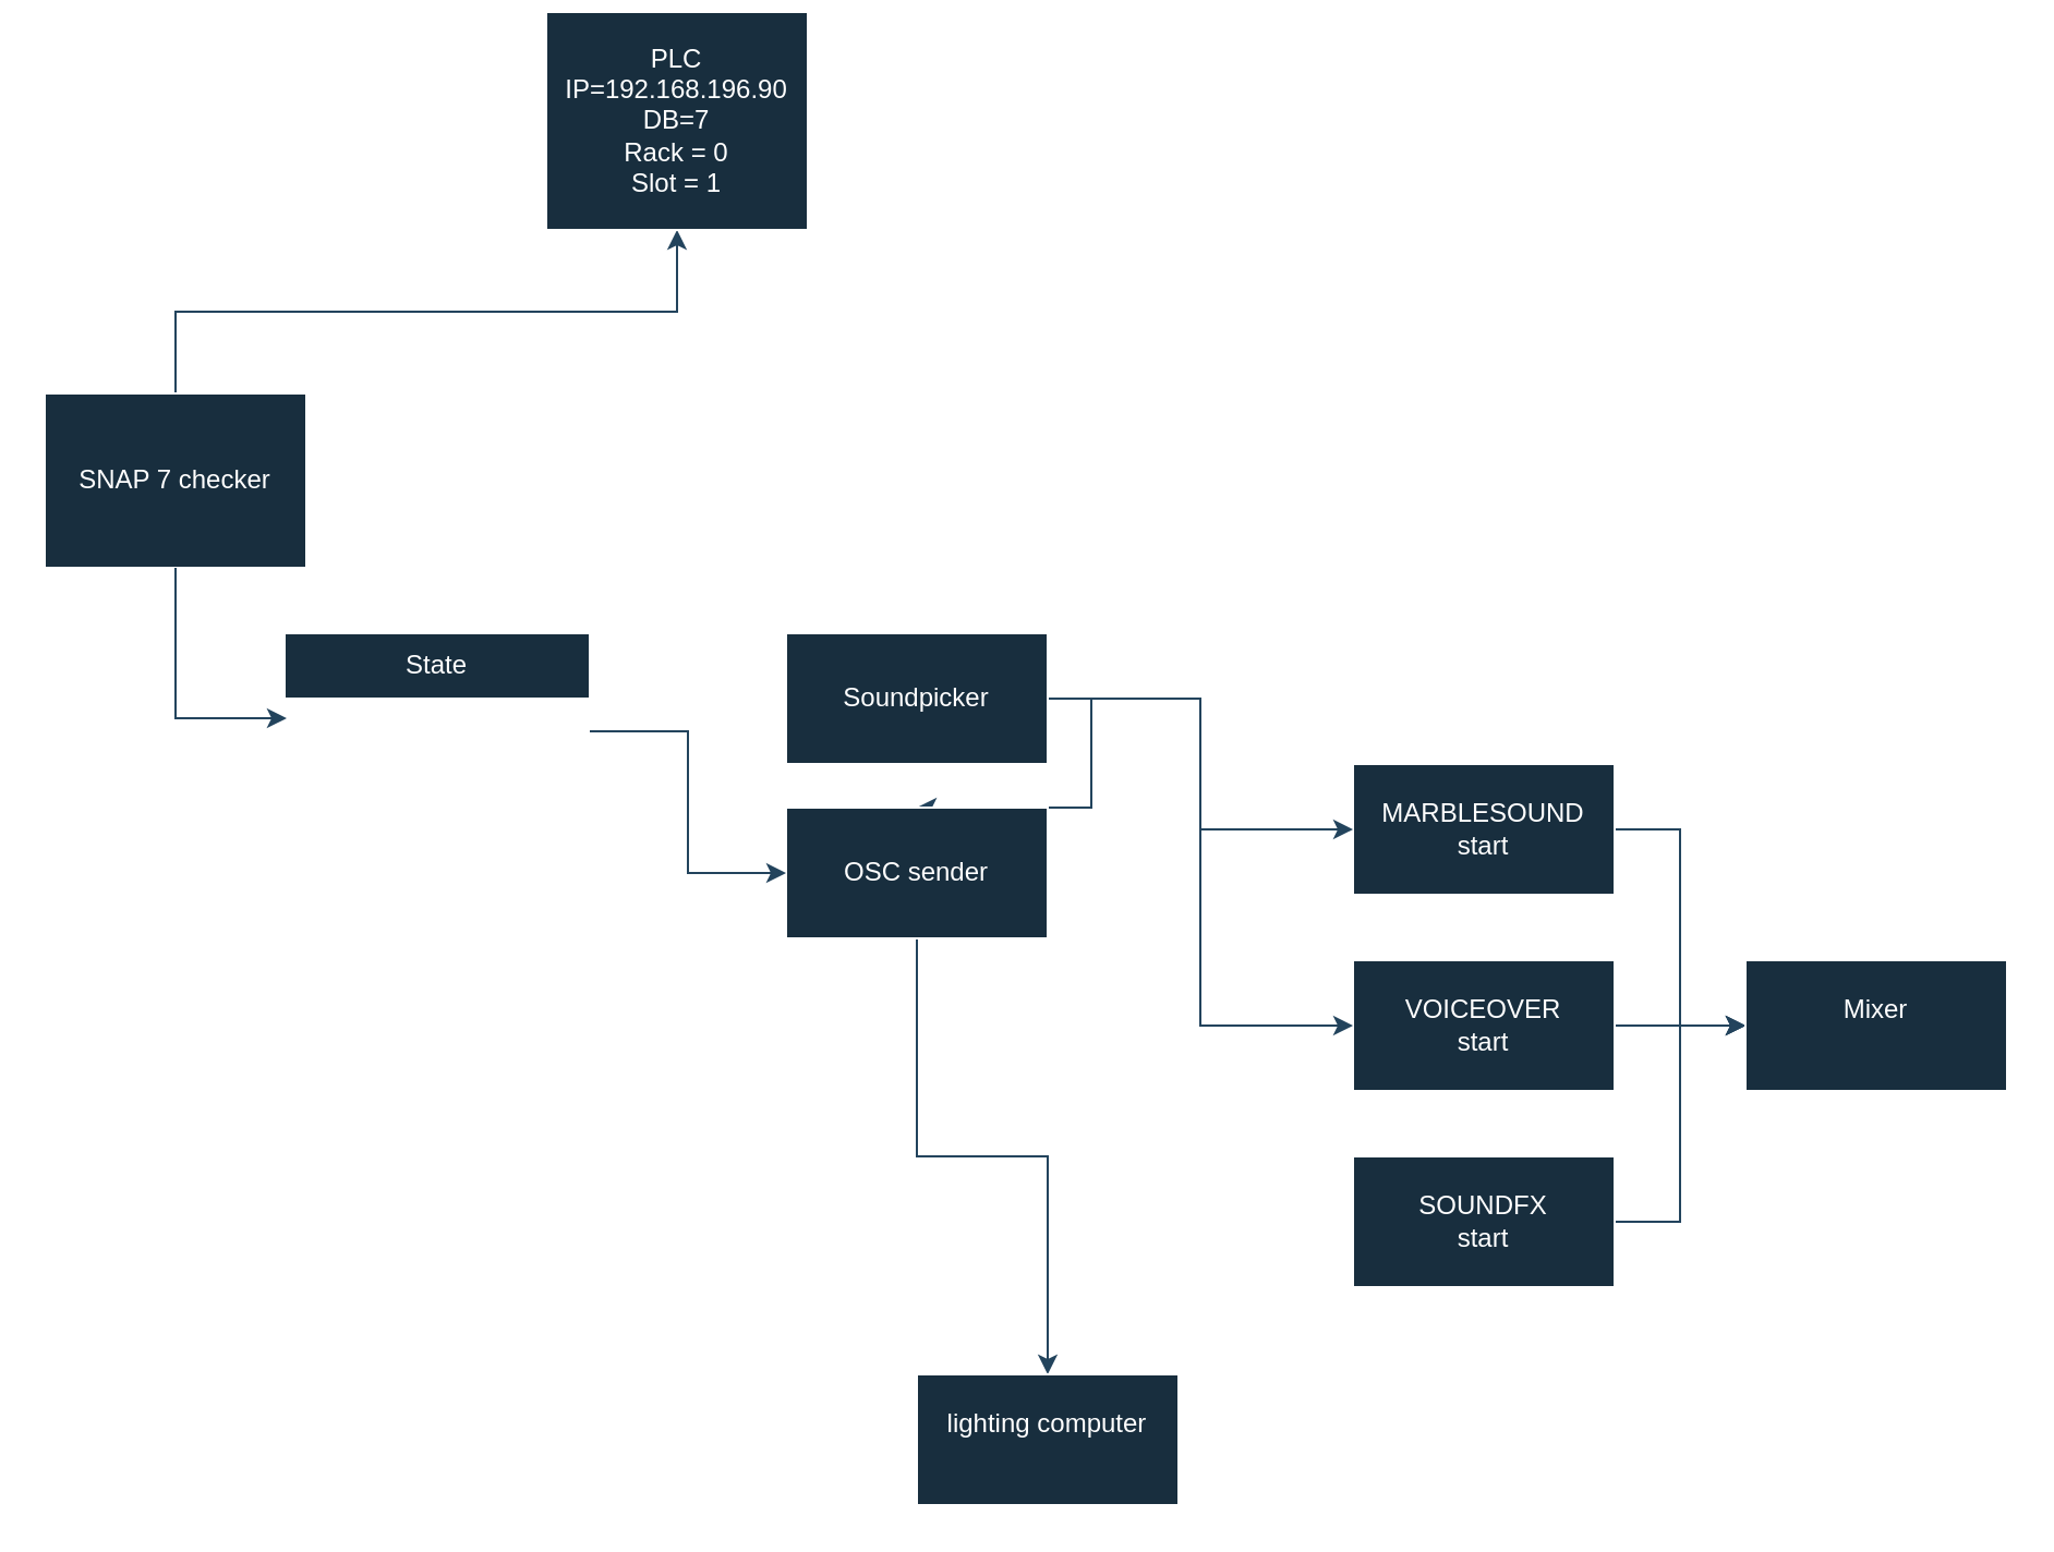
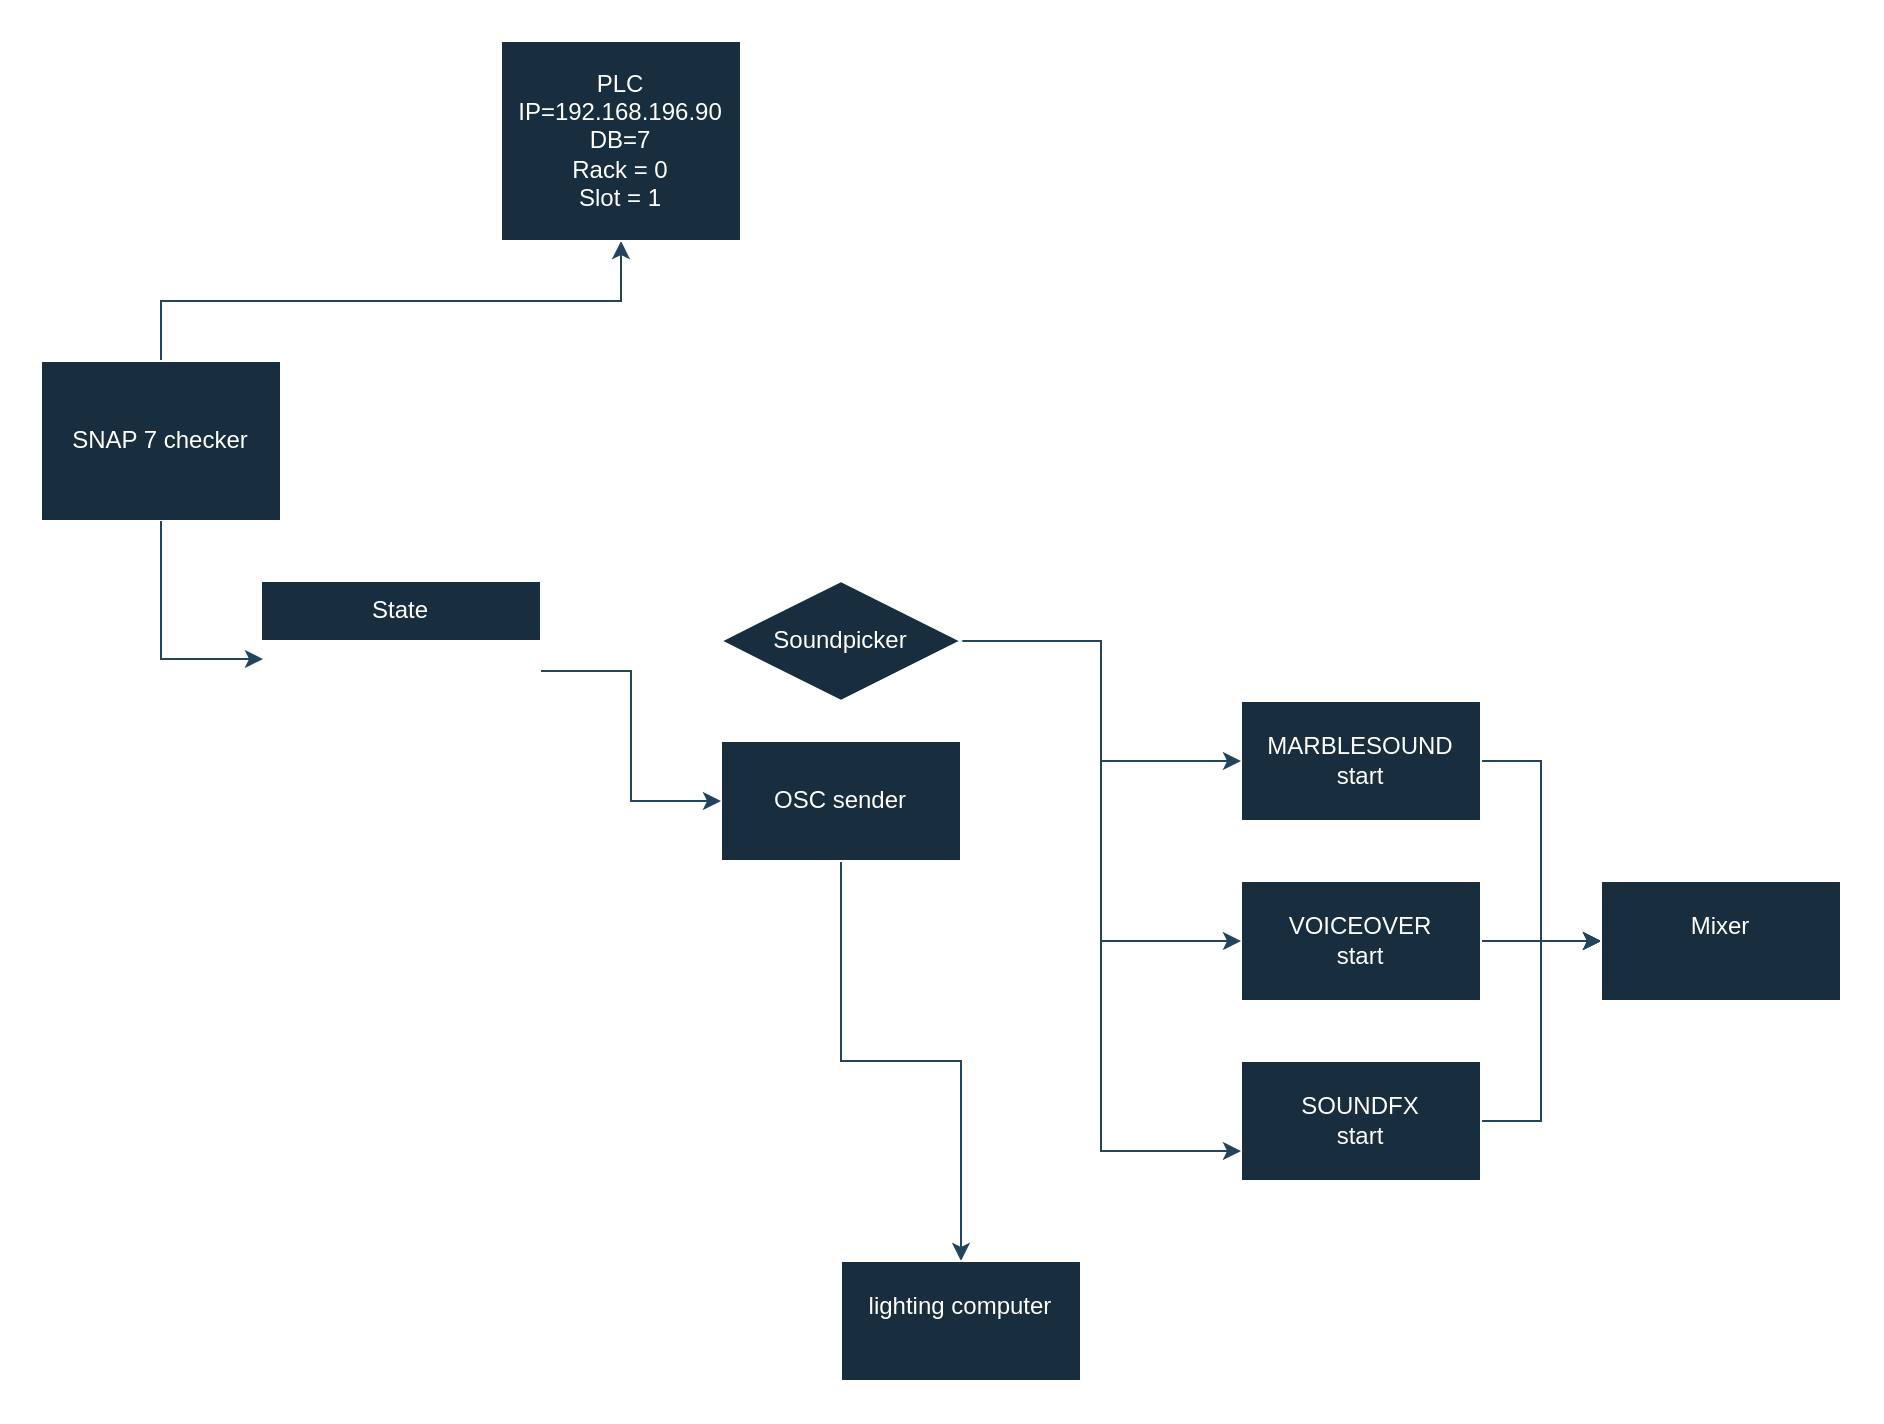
  <mxCell id="0" />
  <mxCell id="1" parent="0" />
  <mxCell id="2" style="edgeStyle=orthogonalEdgeStyle;rounded=0;orthogonalLoop=1;jettySize=auto;html=1;exitX=1;exitY=0.5;exitDx=0;exitDy=0;entryX=0;entryY=0.5;entryDx=0;entryDy=0;labelBackgroundColor=none;strokeColor=#23445D;fontColor=default;" parent="1" source="3" target="22" edge="1"><mxGeometry relative="1" as="geometry" /></mxCell>
  <mxCell id="3" value="SOUNDFX&lt;br&gt;start" style="rounded=0;whiteSpace=wrap;html=1;align=center;labelBackgroundColor=none;fillColor=#182E3E;strokeColor=#FFFFFF;fontColor=#FFFFFF;" parent="1" vertex="1"><mxGeometry x="620" y="530" width="120" height="60" as="geometry" /></mxCell>
  <mxCell id="4" style="edgeStyle=orthogonalEdgeStyle;rounded=0;orthogonalLoop=1;jettySize=auto;html=1;exitX=1;exitY=0.5;exitDx=0;exitDy=0;entryX=0;entryY=0.5;entryDx=0;entryDy=0;labelBackgroundColor=none;strokeColor=#23445D;fontColor=default;" parent="1" source="5" target="22" edge="1"><mxGeometry relative="1" as="geometry" /></mxCell>
  <mxCell id="5" value="&lt;div&gt;MARBLESOUND&lt;br&gt;start&lt;br&gt;&lt;/div&gt;" style="rounded=0;whiteSpace=wrap;html=1;align=center;labelBackgroundColor=none;fillColor=#182E3E;strokeColor=#FFFFFF;fontColor=#FFFFFF;" parent="1" vertex="1"><mxGeometry x="620" y="350" width="120" height="60" as="geometry" /></mxCell>
  <mxCell id="6" style="edgeStyle=orthogonalEdgeStyle;rounded=0;orthogonalLoop=1;jettySize=auto;html=1;exitX=1;exitY=0.5;exitDx=0;exitDy=0;labelBackgroundColor=none;strokeColor=#23445D;fontColor=default;" parent="1" source="7" edge="1"><mxGeometry relative="1" as="geometry"><mxPoint x="800" y="470" as="targetPoint" /></mxGeometry></mxCell>
  <mxCell id="7" value="VOICEOVER &lt;br&gt;start" style="rounded=0;whiteSpace=wrap;html=1;align=center;labelBackgroundColor=none;fillColor=#182E3E;strokeColor=#FFFFFF;fontColor=#FFFFFF;" parent="1" vertex="1"><mxGeometry x="620" y="440" width="120" height="60" as="geometry" /></mxCell>
  <mxCell id="8" style="edgeStyle=orthogonalEdgeStyle;rounded=0;orthogonalLoop=1;jettySize=auto;html=1;exitX=0.5;exitY=0;exitDx=0;exitDy=0;labelBackgroundColor=none;strokeColor=#23445D;fontColor=default;" parent="1" source="9" target="27" edge="1"><mxGeometry relative="1" as="geometry"><mxPoint x="310" y="90" as="targetPoint" /></mxGeometry></mxCell>
  <mxCell id="9" value="&lt;div&gt;SNAP 7 checker&lt;/div&gt;" style="rounded=0;whiteSpace=wrap;html=1;labelBackgroundColor=none;fillColor=#182E3E;strokeColor=#FFFFFF;fontColor=#FFFFFF;" parent="1" vertex="1"><mxGeometry x="20" y="180" width="120" height="80" as="geometry" /></mxCell>
  <mxCell id="10" value="State" style="swimlane;fontStyle=0;childLayout=stackLayout;horizontal=1;startSize=30;horizontalStack=0;resizeParent=1;resizeParentMax=0;resizeLast=0;collapsible=1;marginBottom=0;whiteSpace=wrap;html=1;labelBackgroundColor=none;fillColor=#182E3E;strokeColor=#FFFFFF;fontColor=#FFFFFF;" parent="1" vertex="1"><mxGeometry x="130" y="290" width="140" height="120" as="geometry" /></mxCell>
  <mxCell id="11" value="Start" style="text;strokeColor=none;fillColor=none;align=left;verticalAlign=middle;spacingLeft=4;spacingRight=4;overflow=hidden;points=[[0,0.5],[1,0.5]];portConstraint=eastwest;rotatable=0;whiteSpace=wrap;html=1;labelBackgroundColor=none;fontColor=#FFFFFF;" parent="10" vertex="1"><mxGeometry y="30" width="140" height="30" as="geometry" /></mxCell>
  <mxCell id="12" value="Race" style="text;strokeColor=none;fillColor=none;align=left;verticalAlign=middle;spacingLeft=4;spacingRight=4;overflow=hidden;points=[[0,0.5],[1,0.5]];portConstraint=eastwest;rotatable=0;whiteSpace=wrap;html=1;labelBackgroundColor=none;fontColor=#FFFFFF;" parent="10" vertex="1"><mxGeometry y="60" width="140" height="30" as="geometry" /></mxCell>
  <mxCell id="13" value="Finish" style="text;strokeColor=none;fillColor=none;align=left;verticalAlign=middle;spacingLeft=4;spacingRight=4;overflow=hidden;points=[[0,0.5],[1,0.5]];portConstraint=eastwest;rotatable=0;whiteSpace=wrap;html=1;labelBackgroundColor=none;fontColor=#FFFFFF;" parent="10" vertex="1"><mxGeometry y="90" width="140" height="30" as="geometry" /></mxCell>
  <mxCell id="14" style="edgeStyle=orthogonalEdgeStyle;rounded=0;orthogonalLoop=1;jettySize=auto;html=1;entryX=0.007;entryY=0.3;entryDx=0;entryDy=0;entryPerimeter=0;labelBackgroundColor=none;strokeColor=#23445D;fontColor=default;" parent="1" source="9" target="11" edge="1"><mxGeometry relative="1" as="geometry" /></mxCell>
  <mxCell id="15" style="edgeStyle=orthogonalEdgeStyle;rounded=0;orthogonalLoop=1;jettySize=auto;html=1;entryX=0;entryY=0.5;entryDx=0;entryDy=0;labelBackgroundColor=none;strokeColor=#23445D;fontColor=default;" parent="1" source="18" target="5" edge="1"><mxGeometry relative="1" as="geometry" /></mxCell>
  <mxCell id="16" style="edgeStyle=orthogonalEdgeStyle;rounded=0;orthogonalLoop=1;jettySize=auto;html=1;exitX=1;exitY=0.5;exitDx=0;exitDy=0;entryX=0;entryY=0.5;entryDx=0;entryDy=0;labelBackgroundColor=none;strokeColor=#23445D;fontColor=default;" parent="1" source="18" target="7" edge="1"><mxGeometry relative="1" as="geometry" /></mxCell>
- <mxCell id="17" style="edgeStyle=orthogonalEdgeStyle;rounded=0;orthogonalLoop=1;jettySize=auto;html=1;exitX=1;exitY=0.5;exitDx=0;exitDy=0;labelBackgroundColor=none;strokeColor=#23445D;fontColor=default;" parent="1" source="18" target="20" edge="1"><mxGeometry relative="1" as="geometry" /></mxCell>
- <mxCell id="18" value="Soundpicker" style="rounded=0;whiteSpace=wrap;html=1;labelBackgroundColor=none;fillColor=#182E3E;strokeColor=#FFFFFF;fontColor=#FFFFFF;" parent="1" vertex="1"><mxGeometry x="360" y="290" width="120" height="60" as="geometry" /></mxCell>
+ <mxCell id="17" style="edgeStyle=orthogonalEdgeStyle;rounded=0;orthogonalLoop=1;jettySize=auto;html=1;exitX=1;exitY=0.5;exitDx=0;exitDy=0;entryX=0;entryY=0.75;entryDx=0;entryDy=0;labelBackgroundColor=none;strokeColor=#23445D;fontColor=default;" parent="1" source="18" target="3" edge="1"><mxGeometry relative="1" as="geometry" /></mxCell>
+ <mxCell id="18" value="Soundpicker" style="rhombus;whiteSpace=wrap;html=1;labelBackgroundColor=none;fillColor=#182E3E;strokeColor=#FFFFFF;fontColor=#FFFFFF;" parent="1" vertex="1"><mxGeometry x="360" y="290" width="120" height="60" as="geometry" /></mxCell>
  <mxCell id="19" style="edgeStyle=orthogonalEdgeStyle;rounded=0;orthogonalLoop=1;jettySize=auto;html=1;exitX=0.5;exitY=1;exitDx=0;exitDy=0;labelBackgroundColor=none;strokeColor=#23445D;fontColor=default;" parent="1" source="20" target="26" edge="1"><mxGeometry relative="1" as="geometry"><mxPoint x="420" y="660" as="targetPoint" /></mxGeometry></mxCell>
  <mxCell id="20" value="OSC sender" style="rounded=0;whiteSpace=wrap;html=1;labelBackgroundColor=none;fillColor=#182E3E;strokeColor=#FFFFFF;fontColor=#FFFFFF;" parent="1" vertex="1"><mxGeometry x="360" y="370" width="120" height="60" as="geometry" /></mxCell>
  <mxCell id="21" style="edgeStyle=orthogonalEdgeStyle;rounded=0;orthogonalLoop=1;jettySize=auto;html=1;exitX=1;exitY=0.5;exitDx=0;exitDy=0;entryX=0;entryY=0.5;entryDx=0;entryDy=0;labelBackgroundColor=none;strokeColor=#23445D;fontColor=default;" parent="1" source="11" target="20" edge="1"><mxGeometry relative="1" as="geometry" /></mxCell>
  <mxCell id="22" value="&lt;div&gt;Mixer&lt;/div&gt;&lt;div&gt;&lt;br&gt;&lt;/div&gt;" style="rounded=0;whiteSpace=wrap;html=1;labelBackgroundColor=none;fillColor=#182E3E;strokeColor=#FFFFFF;fontColor=#FFFFFF;" parent="1" vertex="1"><mxGeometry x="800" y="440" width="120" height="60" as="geometry" /></mxCell>
  <mxCell id="23" value="rndom" style="text;html=1;align=center;verticalAlign=middle;resizable=0;points=[];autosize=1;strokeColor=none;fillColor=none;labelBackgroundColor=none;fontColor=#FFFFFF;" parent="1" vertex="1"><mxGeometry x="560" y="338" width="60" height="30" as="geometry" /></mxCell>
  <mxCell id="24" value="rndm" style="text;html=1;align=center;verticalAlign=middle;resizable=0;points=[];autosize=1;strokeColor=none;fillColor=none;labelBackgroundColor=none;fontColor=#FFFFFF;" parent="1" vertex="1"><mxGeometry x="565" y="438" width="50" height="30" as="geometry" /></mxCell>
  <mxCell id="25" value="rndm" style="text;html=1;align=center;verticalAlign=middle;resizable=0;points=[];autosize=1;strokeColor=none;fillColor=none;labelBackgroundColor=none;fontColor=#FFFFFF;" parent="1" vertex="1"><mxGeometry x="565" y="538" width="50" height="30" as="geometry" /></mxCell>
  <mxCell id="26" value="&lt;div&gt;lighting computer&lt;/div&gt;&lt;div&gt;&lt;br&gt;&lt;/div&gt;" style="rounded=0;whiteSpace=wrap;html=1;labelBackgroundColor=none;fillColor=#182E3E;strokeColor=#FFFFFF;fontColor=#FFFFFF;" parent="1" vertex="1"><mxGeometry x="420" y="630" width="120" height="60" as="geometry" /></mxCell>
- <mxCell id="27" value="PLC&lt;br&gt;&lt;div&gt;IP=192.168.196.90&lt;br&gt;&lt;/div&gt;&lt;div&gt;DB=7&lt;/div&gt;&lt;div&gt;Rack = 0&lt;br&gt;Slot = 1&lt;br&gt;&lt;/div&gt;" style="rounded=0;whiteSpace=wrap;html=1;labelBackgroundColor=none;fillColor=#182E3E;strokeColor=#FFFFFF;fontColor=#FFFFFF;" parent="1" vertex="1"><mxGeometry x="250" y="5" width="120" height="100" as="geometry" /></mxCell>
+ <mxCell id="27" value="PLC&lt;br&gt;&lt;div&gt;IP=192.168.196.90&lt;br&gt;&lt;/div&gt;&lt;div&gt;DB=7&lt;/div&gt;&lt;div&gt;Rack = 0&lt;br&gt;Slot = 1&lt;br&gt;&lt;/div&gt;" style="rounded=0;whiteSpace=wrap;html=1;labelBackgroundColor=none;fillColor=#182E3E;strokeColor=#FFFFFF;fontColor=#FFFFFF;" parent="1" vertex="1"><mxGeometry x="250" y="20" width="120" height="100" as="geometry" /></mxCell>
